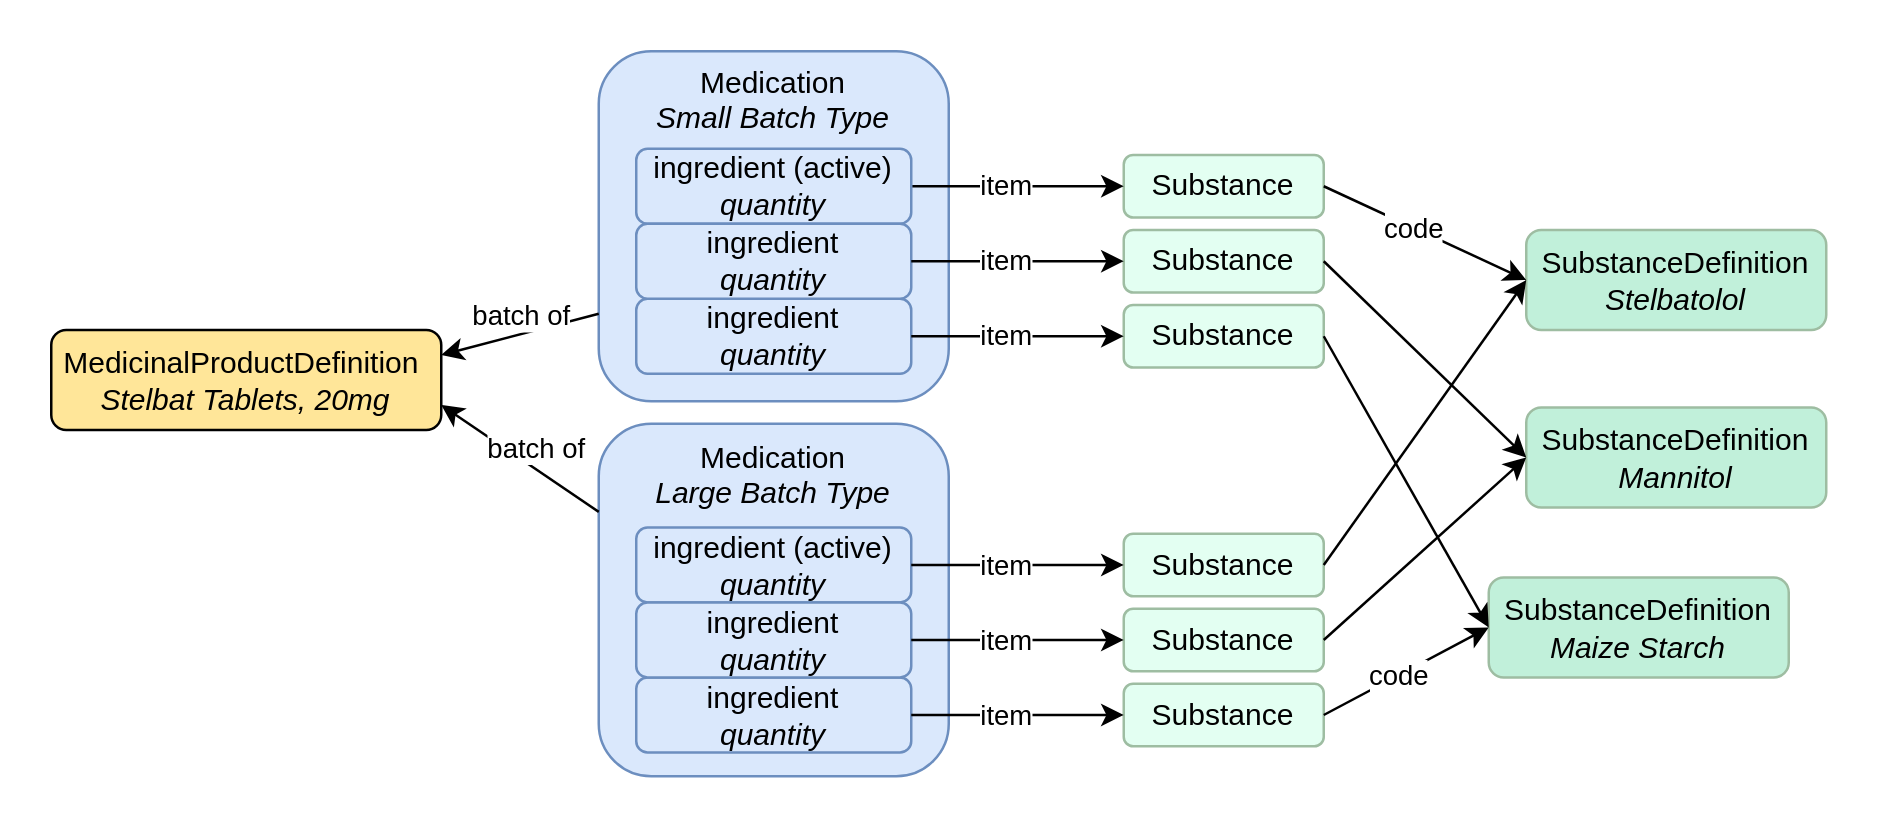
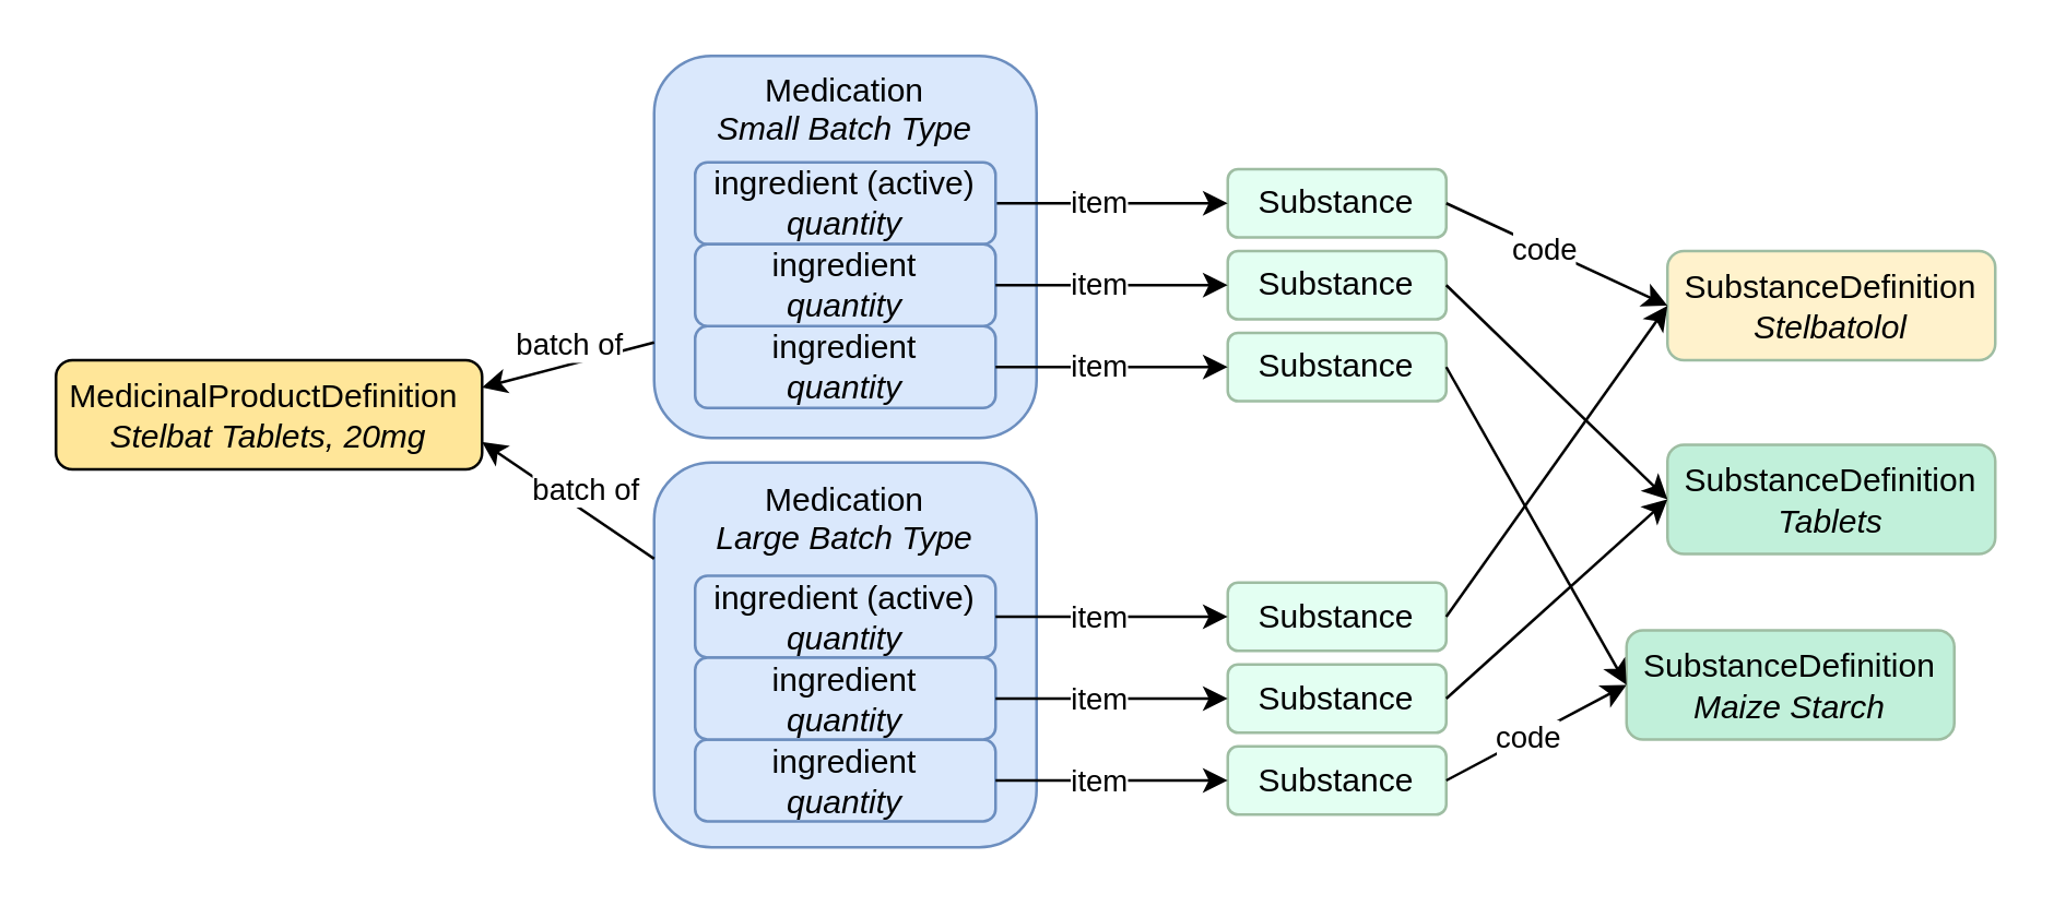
  <mxCell id="0" />
  <mxCell id="1" parent="0" />
  <mxCell id="2" value="MedicinalProductDefinition&amp;nbsp;&lt;br&gt;&lt;i style=&quot;border-color: var(--border-color);&quot;&gt;Stelbat Tablets, 20mg&lt;/i&gt;" style="rounded=1;whiteSpace=wrap;html=1;fontSize=12;glass=0;strokeWidth=1;shadow=0;fillColor=#ffe699;" parent="1" vertex="1"><mxGeometry x="20" y="131.5" width="156" height="40" as="geometry" /></mxCell>
- <mxCell id="3" value="SubstanceDefinition&lt;br&gt;&lt;i style=&quot;border-color: var(--border-color);&quot;&gt;Mannitol&lt;/i&gt;" style="rounded=1;whiteSpace=wrap;html=1;fontSize=12;glass=0;strokeWidth=1;shadow=0;fillColor=#c1f0da;strokeColor=#9ebda2;" parent="1" vertex="1"><mxGeometry x="610" y="162.5" width="120" height="40" as="geometry" /></mxCell>
- <mxCell id="4" value="SubstanceDefinition&lt;br&gt;&lt;i style=&quot;border-color: var(--border-color);&quot;&gt;Stelbatolol&lt;/i&gt;" style="rounded=1;whiteSpace=wrap;html=1;fontSize=12;glass=0;strokeWidth=1;shadow=0;fillColor=#c1f0da;strokeColor=#9ebda2;" parent="1" vertex="1"><mxGeometry x="610" y="91.5" width="120" height="40" as="geometry" /></mxCell>
+ <mxCell id="3" value="SubstanceDefinition&lt;br&gt;&lt;i style=&quot;border-color: var(--border-color);&quot;&gt;Tablets&lt;/i&gt;" style="rounded=1;whiteSpace=wrap;html=1;fontSize=12;glass=0;strokeWidth=1;shadow=0;fillColor=#c1f0da;strokeColor=#9ebda2;" parent="1" vertex="1"><mxGeometry x="610" y="162.5" width="120" height="40" as="geometry" /></mxCell>
+ <mxCell id="4" value="SubstanceDefinition&lt;br&gt;&lt;i style=&quot;border-color: var(--border-color);&quot;&gt;Stelbatolol&lt;/i&gt;" style="rounded=1;whiteSpace=wrap;html=1;fontSize=12;glass=0;strokeWidth=1;shadow=0;fillColor=#fff2cc;strokeColor=#9ebda2;" parent="1" vertex="1"><mxGeometry x="610" y="91.5" width="120" height="40" as="geometry" /></mxCell>
  <mxCell id="5" value="SubstanceDefinition&lt;br&gt;&lt;i&gt;Maize Starch&lt;/i&gt;" style="rounded=1;whiteSpace=wrap;html=1;fontSize=12;glass=0;strokeWidth=1;shadow=0;fillColor=#c1f0da;strokeColor=#9ebda2;" parent="1" vertex="1"><mxGeometry x="595" y="230.5" width="120" height="40" as="geometry" /></mxCell>
  <mxCell id="6" value="Medication&lt;br&gt;&lt;i&gt;Small Batch Type&lt;br&gt;&lt;br&gt;&lt;br&gt;&lt;br&gt;&lt;br&gt;&lt;br&gt;&lt;br&gt;&lt;br&gt;&lt;/i&gt;" style="rounded=1;whiteSpace=wrap;html=1;fontSize=12;glass=0;strokeWidth=1;shadow=0;fillColor=#dae8fc;strokeColor=#6c8ebf;" vertex="1" parent="1"><mxGeometry x="239" y="20" width="140" height="140" as="geometry" /></mxCell>
  <mxCell id="7" value="batch of" style="endArrow=classic;html=1;rounded=0;exitX=0;exitY=0.75;exitDx=0;exitDy=0;entryX=1;entryY=0.25;entryDx=0;entryDy=0;" edge="1" parent="1" source="6" target="2"><mxGeometry x="-0.075" y="-7" width="50" height="50" relative="1" as="geometry"><mxPoint x="329" y="219" as="sourcePoint" /><mxPoint x="265" y="259" as="targetPoint" /><mxPoint as="offset" /></mxGeometry></mxCell>
  <mxCell id="8" value="Substance" style="rounded=1;whiteSpace=wrap;html=1;fontSize=12;glass=0;strokeWidth=1;shadow=0;fillColor=#E3FFF2;strokeColor=#9ebda2;" vertex="1" parent="1"><mxGeometry x="449" y="61.5" width="80" height="25" as="geometry" /></mxCell>
  <mxCell id="9" value="item" style="endArrow=classic;html=1;rounded=0;entryX=0;entryY=0.5;entryDx=0;entryDy=0;exitX=1;exitY=0.5;exitDx=0;exitDy=0;" edge="1" parent="1" source="11" target="8"><mxGeometry x="-0.111" width="50" height="50" relative="1" as="geometry"><mxPoint x="369" y="159" as="sourcePoint" /><mxPoint x="359" y="149" as="targetPoint" /><mxPoint as="offset" /></mxGeometry></mxCell>
  <mxCell id="10" value="code" style="endArrow=classic;html=1;rounded=0;exitX=1;exitY=0.5;exitDx=0;exitDy=0;entryX=0;entryY=0.5;entryDx=0;entryDy=0;" edge="1" parent="1" source="8" target="4"><mxGeometry x="-0.101" width="50" height="50" relative="1" as="geometry"><mxPoint x="414" y="109" as="sourcePoint" /><mxPoint x="659" y="122" as="targetPoint" /><mxPoint as="offset" /></mxGeometry></mxCell>
  <mxCell id="11" value="ingredient (active)&lt;br&gt;&lt;i&gt;quantity&lt;/i&gt;" style="rounded=1;whiteSpace=wrap;html=1;fontSize=12;glass=0;strokeWidth=1;shadow=0;fillColor=#dae8fc;strokeColor=#6c8ebf;" vertex="1" parent="1"><mxGeometry x="254" y="59" width="110" height="30" as="geometry" /></mxCell>
  <mxCell id="12" value="ingredient&lt;br&gt;&lt;i&gt;quantity&lt;/i&gt;" style="rounded=1;whiteSpace=wrap;html=1;fontSize=12;glass=0;strokeWidth=1;shadow=0;fillColor=#dae8fc;strokeColor=#6c8ebf;" vertex="1" parent="1"><mxGeometry x="254" y="119" width="110" height="30" as="geometry" /></mxCell>
  <mxCell id="13" value="ingredient&lt;br&gt;&lt;i&gt;quantity&lt;/i&gt;" style="rounded=1;whiteSpace=wrap;html=1;fontSize=12;glass=0;strokeWidth=1;shadow=0;fillColor=#dae8fc;strokeColor=#6c8ebf;" vertex="1" parent="1"><mxGeometry x="254" y="89" width="110" height="30" as="geometry" /></mxCell>
  <mxCell id="14" value="Medication&lt;br&gt;&lt;i&gt;Large Batch Type&lt;br&gt;&lt;br&gt;&lt;br&gt;&lt;br&gt;&lt;br&gt;&lt;br&gt;&lt;br&gt;&lt;br&gt;&lt;/i&gt;" style="rounded=1;whiteSpace=wrap;html=1;fontSize=12;glass=0;strokeWidth=1;shadow=0;fillColor=#dae8fc;strokeColor=#6c8ebf;" vertex="1" parent="1"><mxGeometry x="239" y="169" width="140" height="141" as="geometry" /></mxCell>
  <mxCell id="15" value="ingredient (active)&lt;br&gt;&lt;i&gt;quantity&lt;/i&gt;" style="rounded=1;whiteSpace=wrap;html=1;fontSize=12;glass=0;strokeWidth=1;shadow=0;fillColor=#dae8fc;strokeColor=#6c8ebf;" vertex="1" parent="1"><mxGeometry x="254" y="210.5" width="110" height="30" as="geometry" /></mxCell>
  <mxCell id="16" value="ingredient&lt;br&gt;&lt;i&gt;quantity&lt;/i&gt;" style="rounded=1;whiteSpace=wrap;html=1;fontSize=12;glass=0;strokeWidth=1;shadow=0;fillColor=#dae8fc;strokeColor=#6c8ebf;" vertex="1" parent="1"><mxGeometry x="254" y="270.5" width="110" height="30" as="geometry" /></mxCell>
  <mxCell id="17" value="ingredient&lt;br&gt;&lt;i&gt;quantity&lt;/i&gt;" style="rounded=1;whiteSpace=wrap;html=1;fontSize=12;glass=0;strokeWidth=1;shadow=0;fillColor=#dae8fc;strokeColor=#6c8ebf;" vertex="1" parent="1"><mxGeometry x="254" y="240.5" width="110" height="30" as="geometry" /></mxCell>
  <mxCell id="18" value="Substance" style="rounded=1;whiteSpace=wrap;html=1;fontSize=12;glass=0;strokeWidth=1;shadow=0;fillColor=#E3FFF2;strokeColor=#9ebda2;" vertex="1" parent="1"><mxGeometry x="449" y="91.5" width="80" height="25" as="geometry" /></mxCell>
  <mxCell id="19" value="Substance" style="rounded=1;whiteSpace=wrap;html=1;fontSize=12;glass=0;strokeWidth=1;shadow=0;fillColor=#E3FFF2;strokeColor=#9ebda2;" vertex="1" parent="1"><mxGeometry x="449" y="121.5" width="80" height="25" as="geometry" /></mxCell>
  <mxCell id="20" value="item" style="endArrow=classic;html=1;rounded=0;entryX=0;entryY=0.5;entryDx=0;entryDy=0;exitX=1;exitY=0.5;exitDx=0;exitDy=0;" edge="1" parent="1" source="13" target="18"><mxGeometry x="-0.111" width="50" height="50" relative="1" as="geometry"><mxPoint x="374" y="84" as="sourcePoint" /><mxPoint x="459" y="84" as="targetPoint" /><mxPoint as="offset" /></mxGeometry></mxCell>
  <mxCell id="21" value="item" style="endArrow=classic;html=1;rounded=0;entryX=0;entryY=0.5;entryDx=0;entryDy=0;exitX=1;exitY=0.5;exitDx=0;exitDy=0;" edge="1" parent="1" source="12" target="19"><mxGeometry x="-0.111" width="50" height="50" relative="1" as="geometry"><mxPoint x="374" y="114" as="sourcePoint" /><mxPoint x="459" y="109" as="targetPoint" /><mxPoint as="offset" /></mxGeometry></mxCell>
  <mxCell id="22" value="Substance" style="rounded=1;whiteSpace=wrap;html=1;fontSize=12;glass=0;strokeWidth=1;shadow=0;fillColor=#E3FFF2;strokeColor=#9ebda2;" vertex="1" parent="1"><mxGeometry x="449" y="213" width="80" height="25" as="geometry" /></mxCell>
  <mxCell id="23" value="Substance" style="rounded=1;whiteSpace=wrap;html=1;fontSize=12;glass=0;strokeWidth=1;shadow=0;fillColor=#E3FFF2;strokeColor=#9ebda2;" vertex="1" parent="1"><mxGeometry x="449" y="243" width="80" height="25" as="geometry" /></mxCell>
  <mxCell id="24" value="Substance" style="rounded=1;whiteSpace=wrap;html=1;fontSize=12;glass=0;strokeWidth=1;shadow=0;fillColor=#E3FFF2;strokeColor=#9ebda2;" vertex="1" parent="1"><mxGeometry x="449" y="273" width="80" height="25" as="geometry" /></mxCell>
  <mxCell id="25" value="item" style="endArrow=classic;html=1;rounded=0;entryX=0;entryY=0.5;entryDx=0;entryDy=0;exitX=1;exitY=0.5;exitDx=0;exitDy=0;" edge="1" parent="1" source="15" target="22"><mxGeometry x="-0.111" width="50" height="50" relative="1" as="geometry"><mxPoint x="374" y="84" as="sourcePoint" /><mxPoint x="459" y="84" as="targetPoint" /><mxPoint as="offset" /></mxGeometry></mxCell>
  <mxCell id="26" value="item" style="endArrow=classic;html=1;rounded=0;entryX=0;entryY=0.5;entryDx=0;entryDy=0;exitX=1;exitY=0.5;exitDx=0;exitDy=0;" edge="1" parent="1" source="17" target="23"><mxGeometry x="-0.111" width="50" height="50" relative="1" as="geometry"><mxPoint x="374" y="233" as="sourcePoint" /><mxPoint x="459" y="231" as="targetPoint" /><mxPoint as="offset" /></mxGeometry></mxCell>
  <mxCell id="27" value="item" style="endArrow=classic;html=1;rounded=0;entryX=0;entryY=0.5;entryDx=0;entryDy=0;exitX=1;exitY=0.5;exitDx=0;exitDy=0;" edge="1" parent="1" source="16" target="24"><mxGeometry x="-0.111" width="50" height="50" relative="1" as="geometry"><mxPoint x="374" y="263" as="sourcePoint" /><mxPoint x="459" y="261" as="targetPoint" /><mxPoint as="offset" /></mxGeometry></mxCell>
  <mxCell id="28" value="" style="endArrow=classic;html=1;rounded=0;exitX=1;exitY=0.5;exitDx=0;exitDy=0;entryX=0;entryY=0.5;entryDx=0;entryDy=0;" edge="1" parent="1" source="18" target="3"><mxGeometry x="-0.101" width="50" height="50" relative="1" as="geometry"><mxPoint x="539" y="84" as="sourcePoint" /><mxPoint x="669" y="149" as="targetPoint" /><mxPoint as="offset" /></mxGeometry></mxCell>
  <mxCell id="29" value="" style="endArrow=classic;html=1;rounded=0;exitX=1;exitY=0.5;exitDx=0;exitDy=0;entryX=0;entryY=0.5;entryDx=0;entryDy=0;" edge="1" parent="1" source="19" target="5"><mxGeometry x="-0.101" width="50" height="50" relative="1" as="geometry"><mxPoint x="539" y="114" as="sourcePoint" /><mxPoint x="669" y="220" as="targetPoint" /><mxPoint as="offset" /></mxGeometry></mxCell>
  <mxCell id="30" value="code" style="endArrow=classic;html=1;rounded=0;exitX=1;exitY=0.5;exitDx=0;exitDy=0;entryX=0;entryY=0.5;entryDx=0;entryDy=0;" edge="1" parent="1" source="24" target="5"><mxGeometry x="-0.101" width="50" height="50" relative="1" as="geometry"><mxPoint x="539" y="144" as="sourcePoint" /><mxPoint x="669" y="288" as="targetPoint" /><mxPoint as="offset" /></mxGeometry></mxCell>
  <mxCell id="31" value="" style="endArrow=classic;html=1;rounded=0;exitX=1;exitY=0.5;exitDx=0;exitDy=0;entryX=0;entryY=0.5;entryDx=0;entryDy=0;" edge="1" parent="1" source="23" target="3"><mxGeometry x="-0.101" width="50" height="50" relative="1" as="geometry"><mxPoint x="539" y="296" as="sourcePoint" /><mxPoint x="669" y="288" as="targetPoint" /><mxPoint as="offset" /></mxGeometry></mxCell>
  <mxCell id="32" value="" style="endArrow=classic;html=1;rounded=0;exitX=1;exitY=0.5;exitDx=0;exitDy=0;entryX=0;entryY=0.5;entryDx=0;entryDy=0;" edge="1" parent="1" source="22" target="4"><mxGeometry x="-0.101" width="50" height="50" relative="1" as="geometry"><mxPoint x="539" y="266" as="sourcePoint" /><mxPoint x="669" y="220" as="targetPoint" /><mxPoint as="offset" /></mxGeometry></mxCell>
  <mxCell id="33" value="batch of" style="endArrow=classic;html=1;rounded=0;exitX=0;exitY=0.25;exitDx=0;exitDy=0;entryX=1;entryY=0.75;entryDx=0;entryDy=0;" edge="1" parent="1" source="14" target="2"><mxGeometry x="-0.075" y="-7" width="50" height="50" relative="1" as="geometry"><mxPoint x="249" y="100" as="sourcePoint" /><mxPoint x="185" y="170" as="targetPoint" /><mxPoint as="offset" /></mxGeometry></mxCell>
